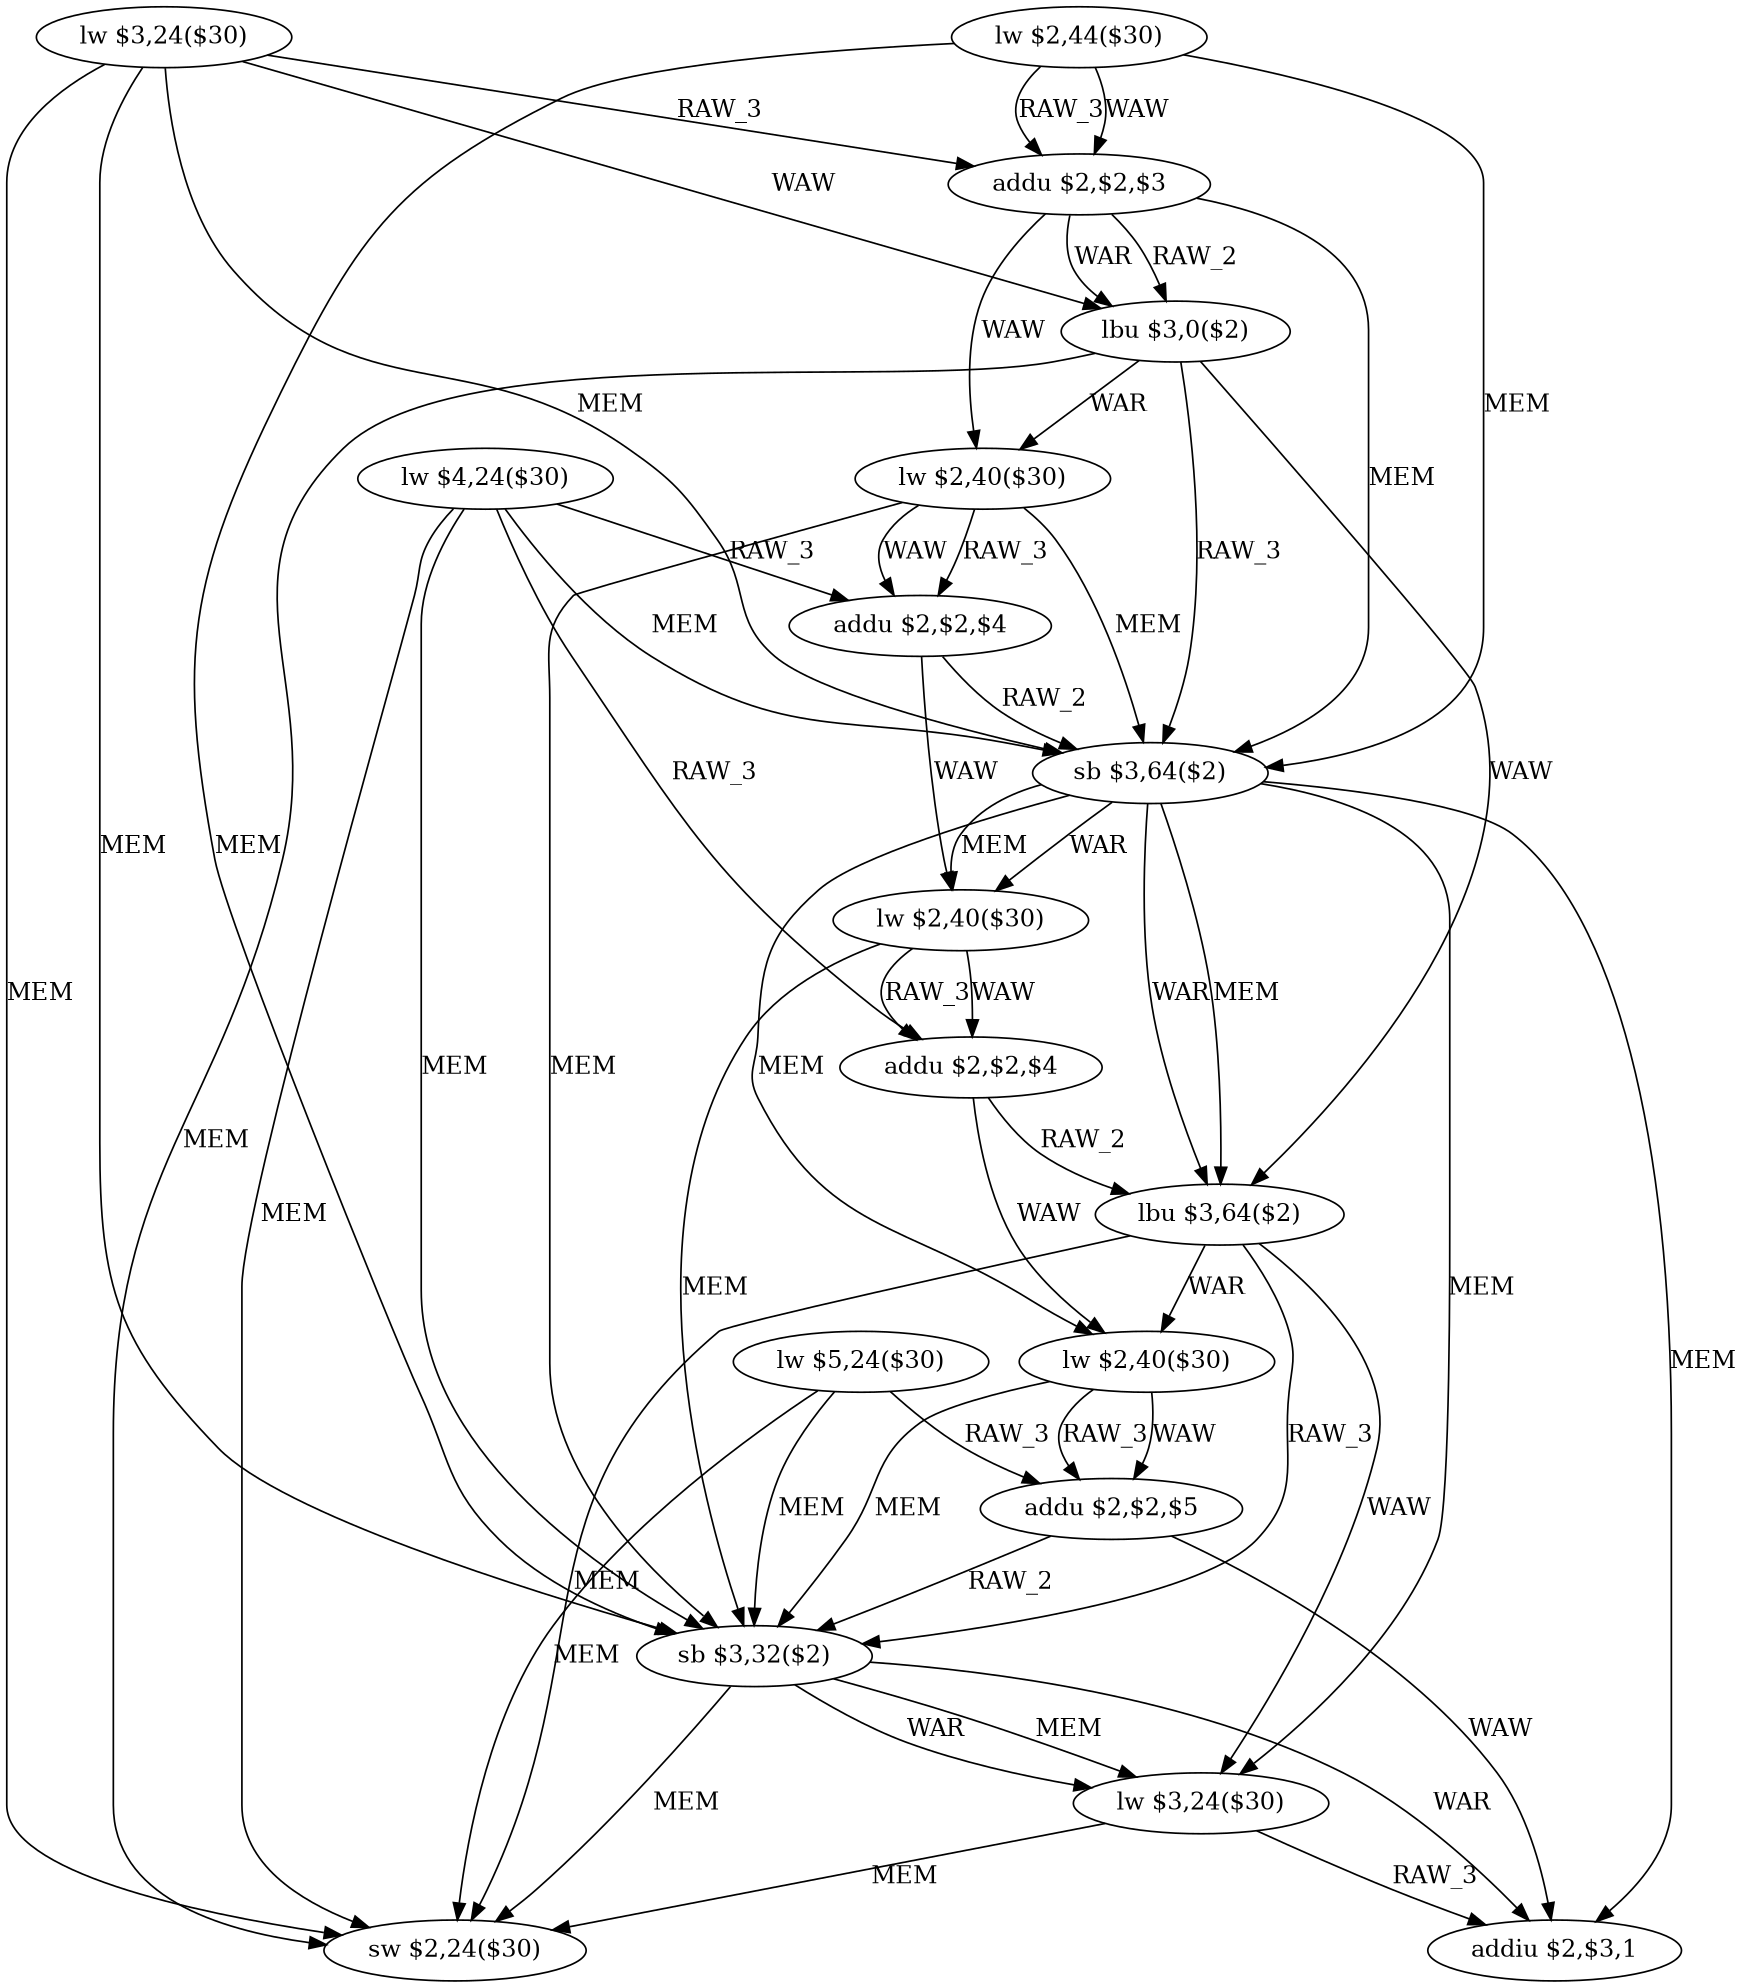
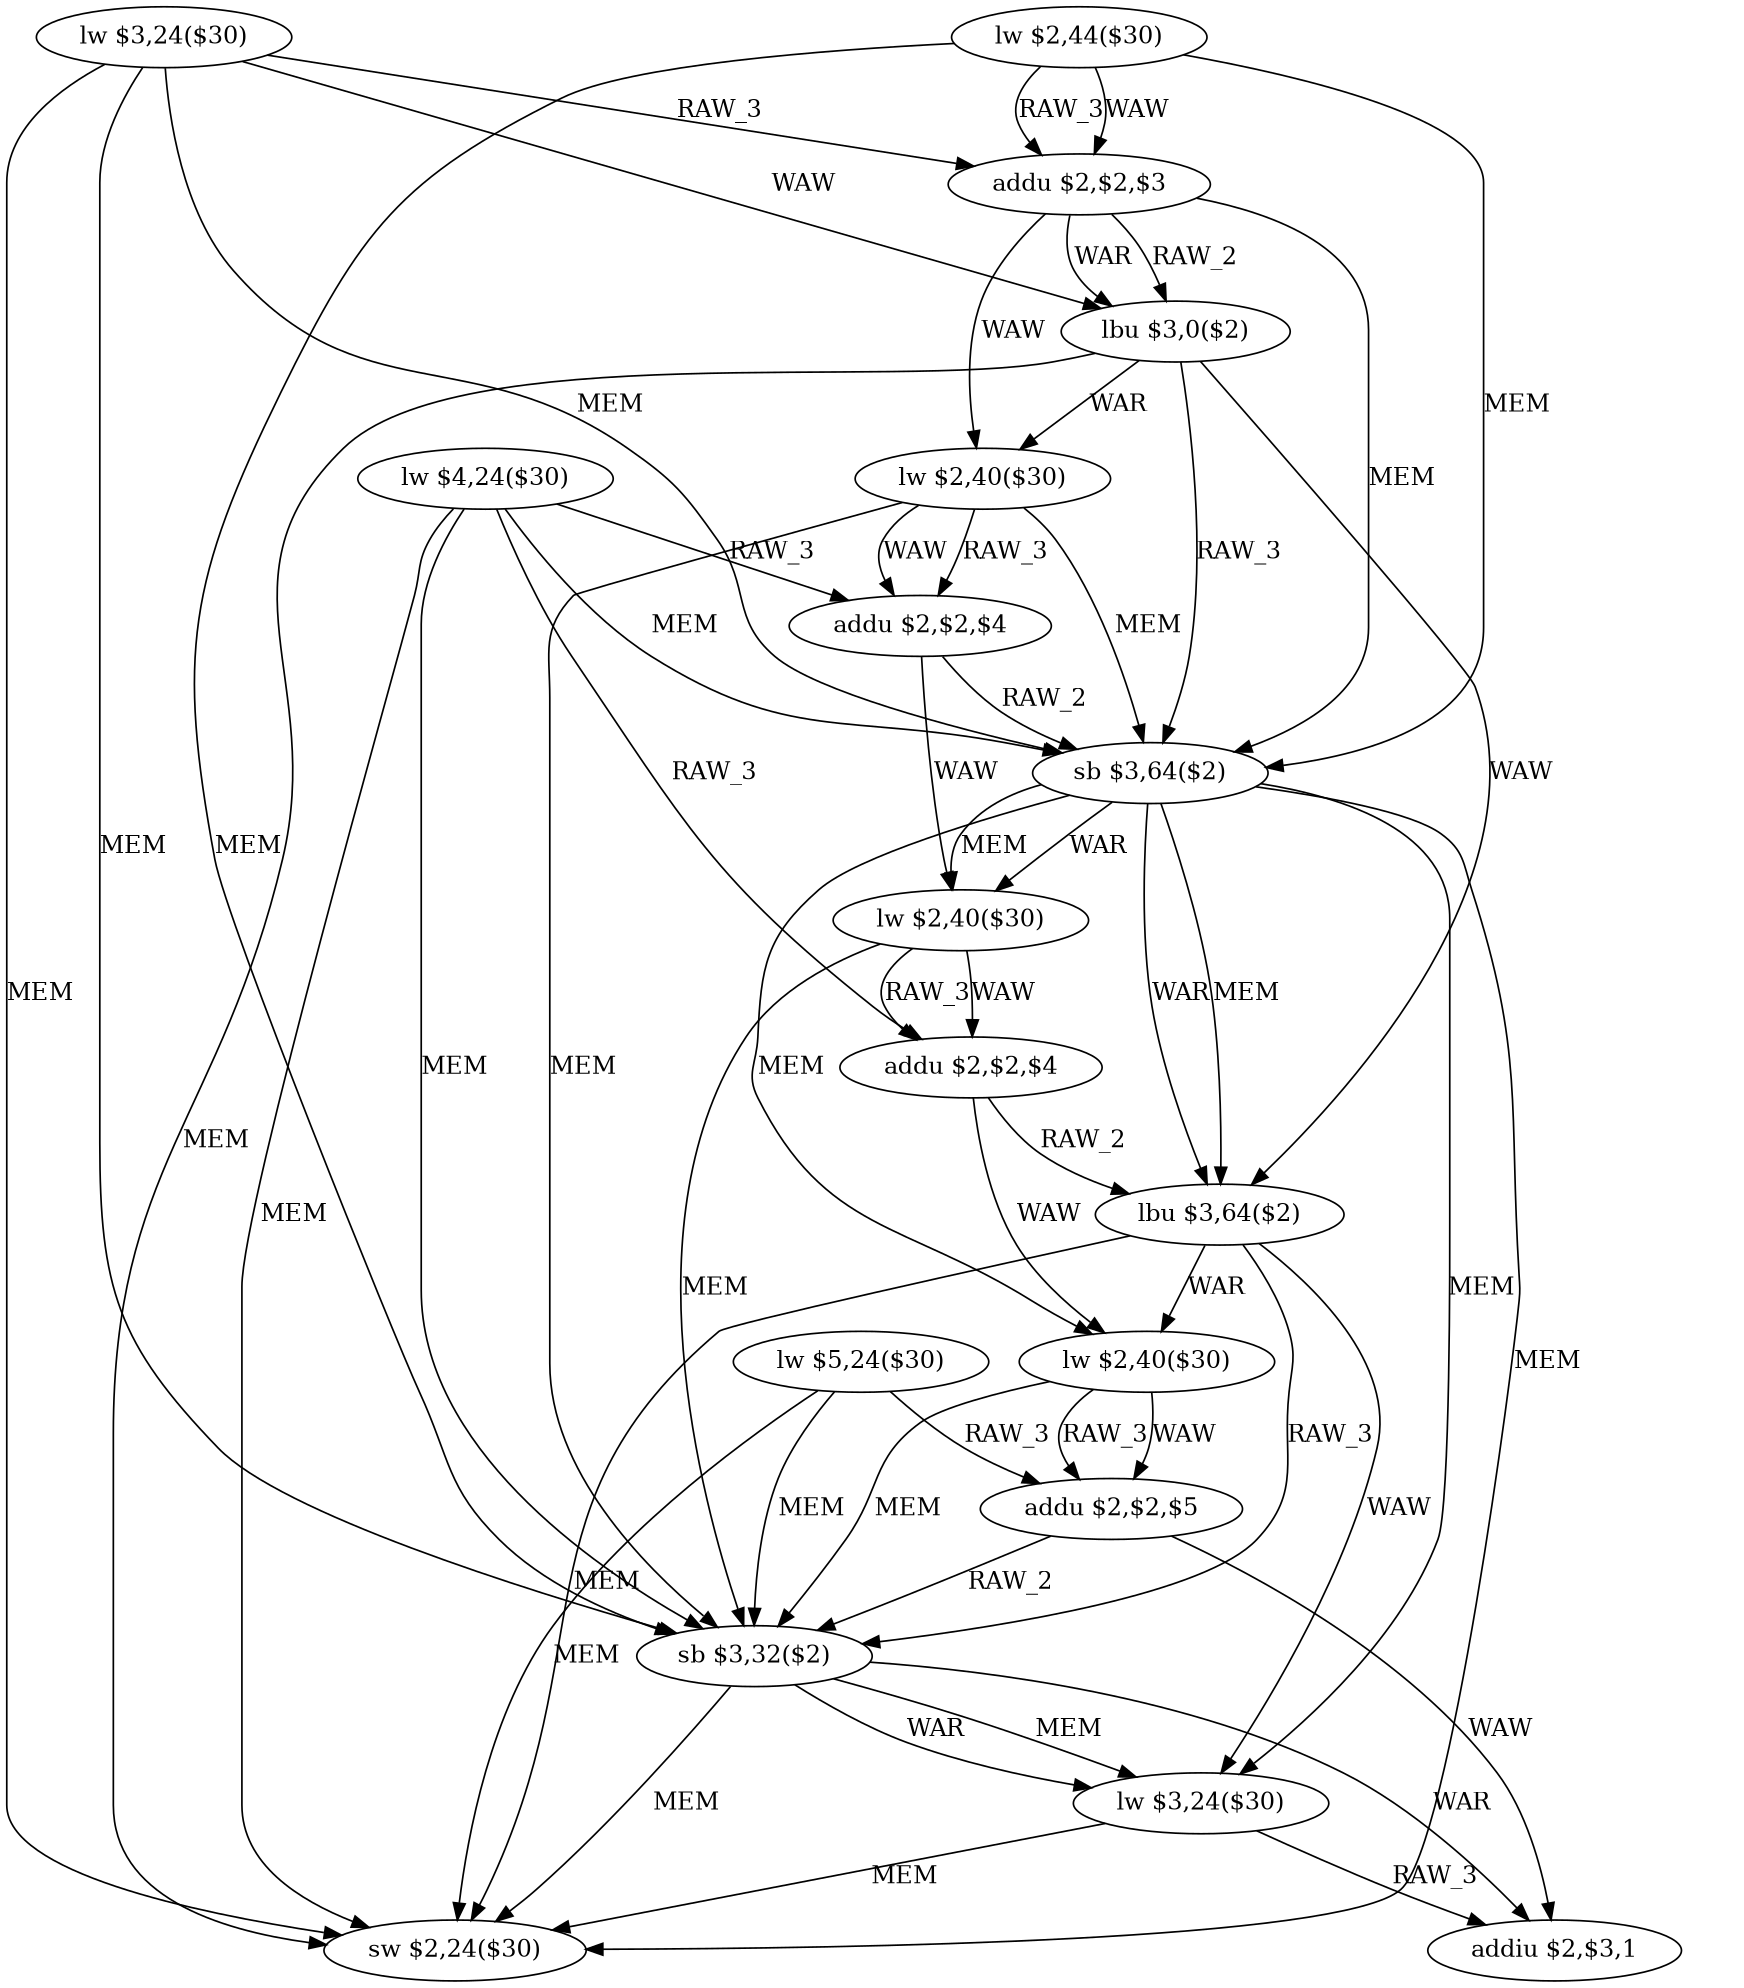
  digraph {
    node [shape=ellipse]
    n1 [label="lw $5,24($30)"]
    n2 [label="addu $2,$2,$5"]
    n3 [label="sb $3,32($2)"]
    n4 [label="sw $2,24($30)"]
    n5 [label="sb $3,64($2)"]
    n6 [label="lw $2,40($30)"]
    n7 [label="lbu $3,64($2)"]
    n8 [label="lw $2,40($30)"]
    n9 [label="lw $3,24($30)"]
    n10 [label="addiu $2,$3,1"]
    n11 [label="addu $2,$2,$4"]
    n12 [label="lw $4,24($30)"]
    n13 [label="addu $2,$2,$4"]
    n14 [label="lw $3,24($30)"]
    n15 [label="addu $2,$2,$3"]
    n16 [label="lbu $3,0($2)"]
    n17 [label="lw $2,40($30)"]
    n18 [label="lw $2,44($30)"]
    n1 -> n2 [label=RAW_3]
    n1 -> n3 [label=MEM]
    n1 -> n4 [label=MEM]
    n2 -> n3 [label=RAW_2]
    n2 -> n10 [label=WAW]
    n3 -> n4 [label=MEM]
    n3 -> n9 [label=WAR]
    n3 -> n9 [label=MEM]
    n3 -> n10 [label=WAR]
-   n5 -> n10 [label=MEM]
+   n5 -> n4 [label=MEM]
    n5 -> n6 [label=WAR]
    n5 -> n6 [label=MEM]
    n5 -> n7 [label=WAR]
    n5 -> n7 [label=MEM]
    n5 -> n8 [label=MEM]
    n5 -> n9 [label=MEM]
    n6 -> n3 [label=MEM]
    n6 -> n11 [label=RAW_3]
    n6 -> n11 [label=WAW]
    n7 -> n3 [label=RAW_3]
    n7 -> n4 [label=MEM]
    n7 -> n8 [label=WAR]
    n7 -> n9 [label=WAW]
    n8 -> n2 [label=RAW_3]
    n8 -> n2 [label=WAW]
    n8 -> n3 [label=MEM]
    n9 -> n4 [label=MEM]
    n9 -> n10 [label=RAW_3]
    n11 -> n7 [label=RAW_2]
    n11 -> n8 [label=WAW]
    n12 -> n3 [label=MEM]
    n12 -> n4 [label=MEM]
    n12 -> n5 [label=MEM]
    n12 -> n11 [label=RAW_3]
    n12 -> n13 [label=RAW_3]
    n13 -> n5 [label=RAW_2]
    n13 -> n6 [label=WAW]
    n14 -> n3 [label=MEM]
    n14 -> n4 [label=MEM]
    n14 -> n5 [label=MEM]
    n14 -> n15 [label=RAW_3]
    n14 -> n16 [label=WAW]
    n15 -> n5 [label=MEM]
    n15 -> n16 [label=RAW_2]
    n15 -> n16 [label=WAR]
    n15 -> n17 [label=WAW]
    n16 -> n4 [label=MEM]
    n16 -> n5 [label=RAW_3]
    n16 -> n7 [label=WAW]
    n16 -> n17 [label=WAR]
    n17 -> n3 [label=MEM]
    n17 -> n5 [label=MEM]
    n17 -> n13 [label=RAW_3]
    n17 -> n13 [label=WAW]
    n18 -> n3 [label=MEM]
    n18 -> n5 [label=MEM]
    n18 -> n15 [label=RAW_3]
    n18 -> n15 [label=WAW]
  }
